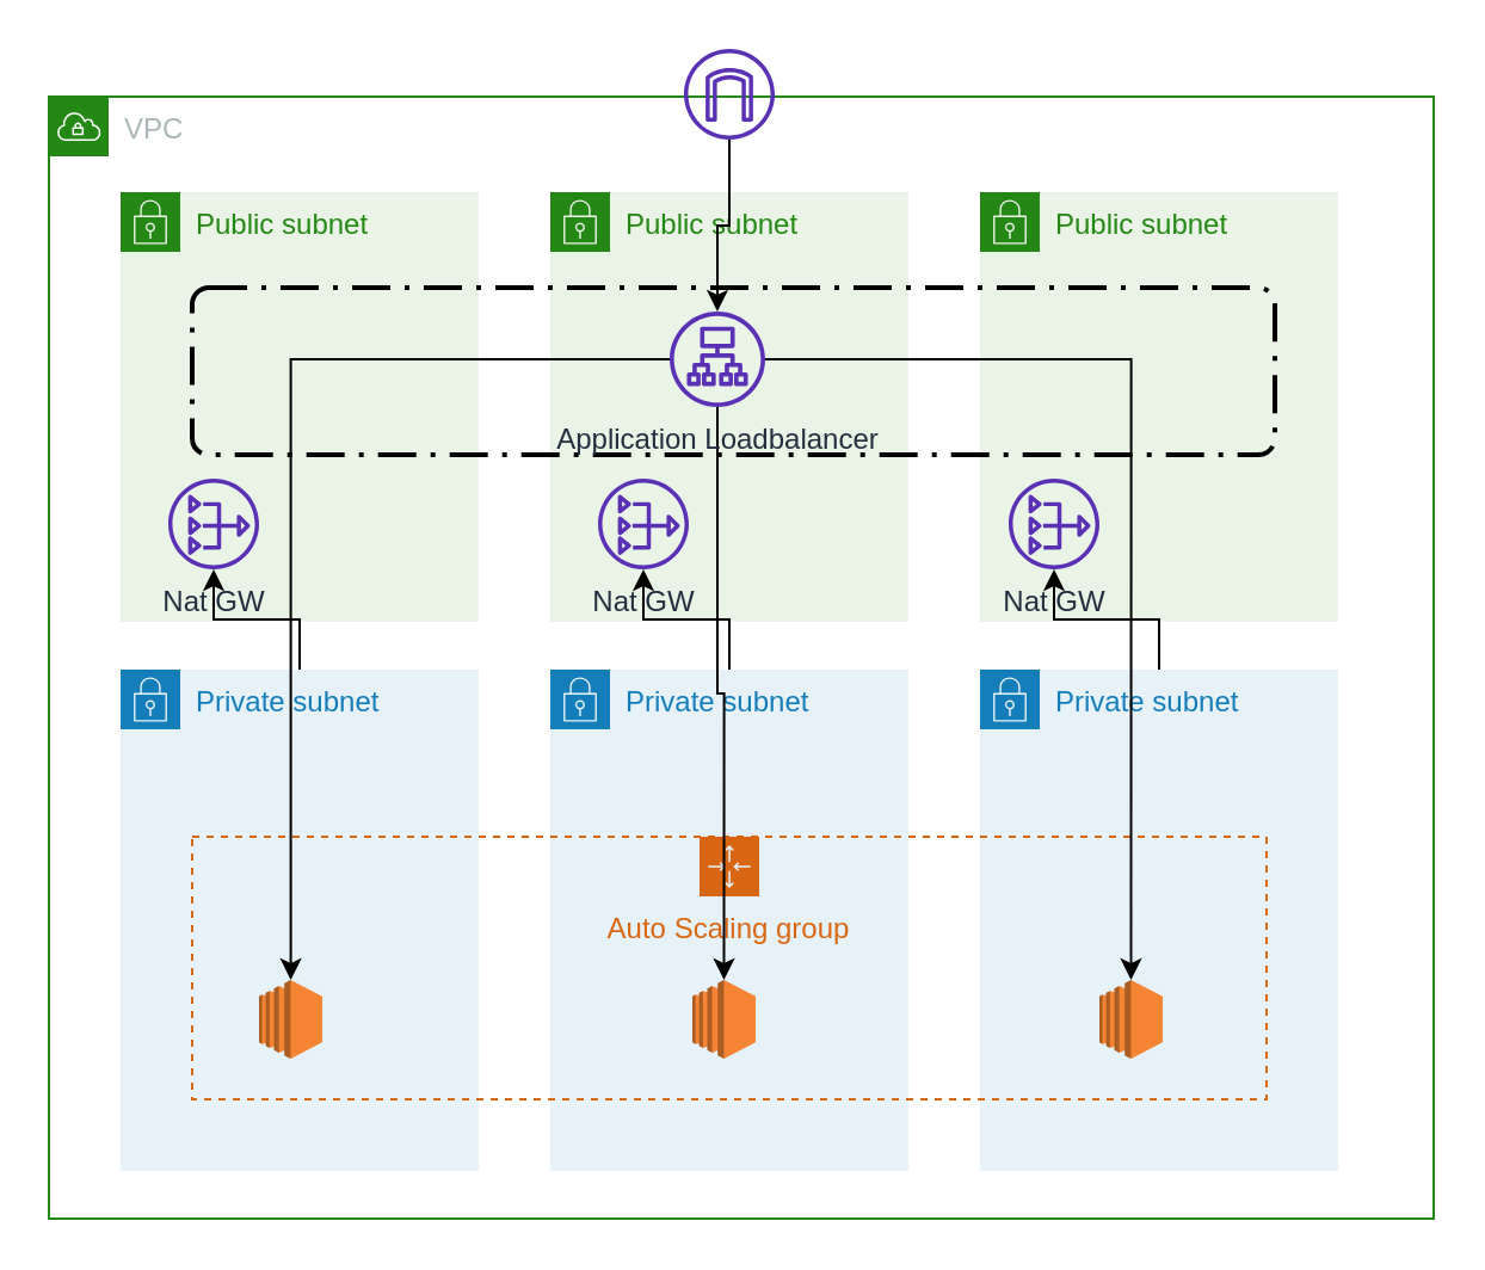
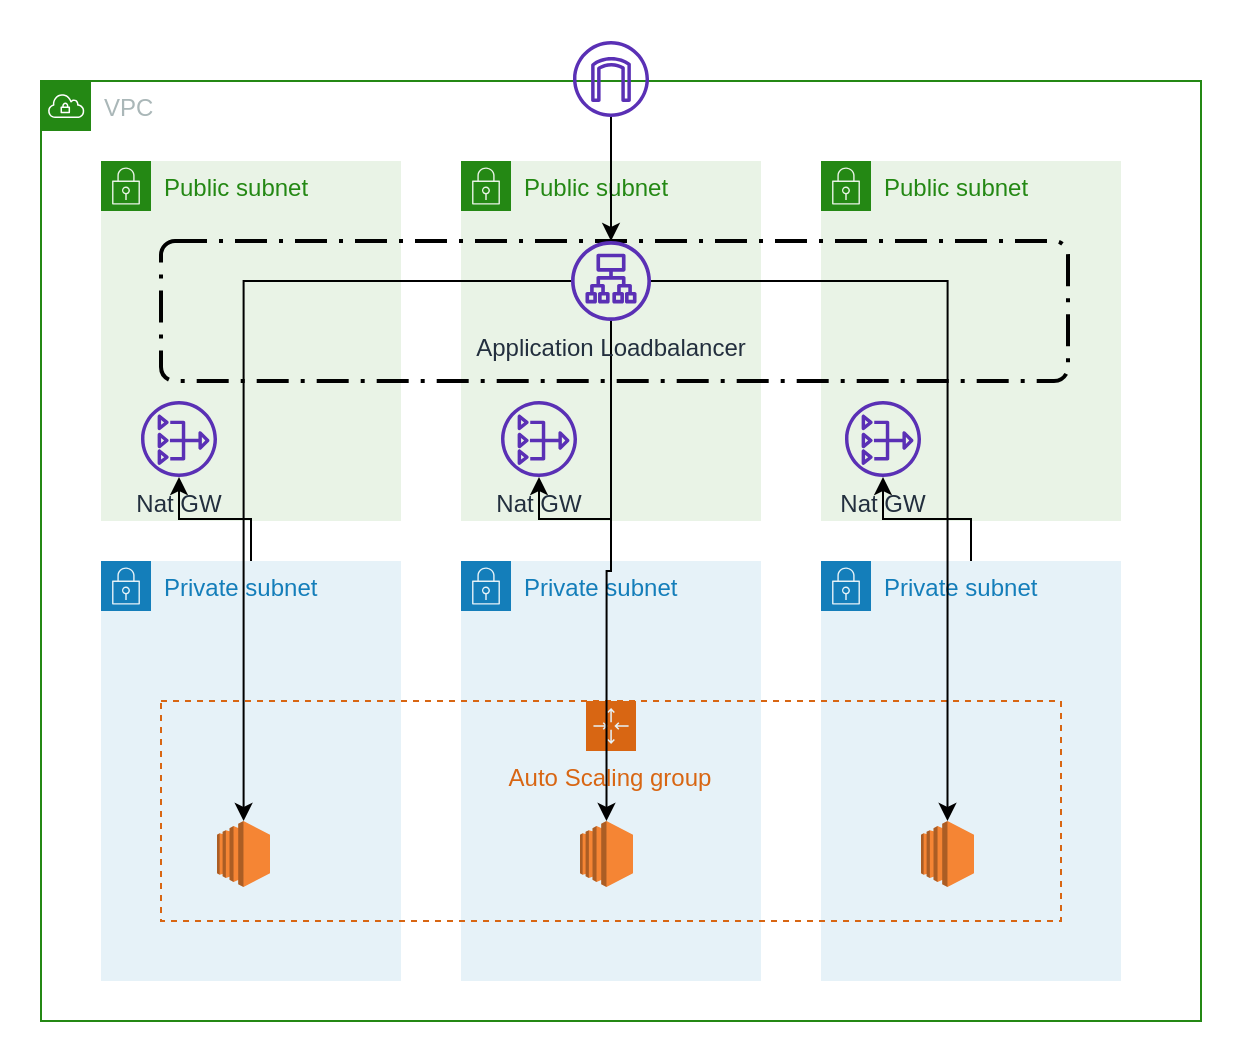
  <mxCell id="0" />
  <mxCell id="1" parent="0" />
  <mxCell id="2" value="VPC" style="points=[[0,0],[0.25,0],[0.5,0],[0.75,0],[1,0],[1,0.25],[1,0.5],[1,0.75],[1,1],[0.75,1],[0.5,1],[0.25,1],[0,1],[0,0.75],[0,0.5],[0,0.25]];outlineConnect=0;gradientColor=none;html=1;whiteSpace=wrap;fontSize=12;fontStyle=0;shape=mxgraph.aws4.group;grIcon=mxgraph.aws4.group_vpc;strokeColor=#248814;fillColor=none;verticalAlign=top;align=left;spacingLeft=30;fontColor=#AAB7B8;dashed=0;" parent="1" vertex="1"><mxGeometry x="20" y="40" width="580" height="470" as="geometry" /></mxCell>
  <mxCell id="3" value="Public subnet" style="points=[[0,0],[0.25,0],[0.5,0],[0.75,0],[1,0],[1,0.25],[1,0.5],[1,0.75],[1,1],[0.75,1],[0.5,1],[0.25,1],[0,1],[0,0.75],[0,0.5],[0,0.25]];outlineConnect=0;gradientColor=none;html=1;whiteSpace=wrap;fontSize=12;fontStyle=0;shape=mxgraph.aws4.group;grIcon=mxgraph.aws4.group_security_group;grStroke=0;strokeColor=#248814;fillColor=#E9F3E6;verticalAlign=top;align=left;spacingLeft=30;fontColor=#248814;dashed=0;" parent="1" vertex="1"><mxGeometry x="410" y="80" width="150" height="180" as="geometry" /></mxCell>
  <mxCell id="4" value="Public subnet" style="points=[[0,0],[0.25,0],[0.5,0],[0.75,0],[1,0],[1,0.25],[1,0.5],[1,0.75],[1,1],[0.75,1],[0.5,1],[0.25,1],[0,1],[0,0.75],[0,0.5],[0,0.25]];outlineConnect=0;gradientColor=none;html=1;whiteSpace=wrap;fontSize=12;fontStyle=0;shape=mxgraph.aws4.group;grIcon=mxgraph.aws4.group_security_group;grStroke=0;strokeColor=#248814;fillColor=#E9F3E6;verticalAlign=top;align=left;spacingLeft=30;fontColor=#248814;dashed=0;" parent="1" vertex="1"><mxGeometry x="230" y="80" width="150" height="180" as="geometry" /></mxCell>
  <mxCell id="5" value="Public subnet" style="points=[[0,0],[0.25,0],[0.5,0],[0.75,0],[1,0],[1,0.25],[1,0.5],[1,0.75],[1,1],[0.75,1],[0.5,1],[0.25,1],[0,1],[0,0.75],[0,0.5],[0,0.25]];outlineConnect=0;gradientColor=none;html=1;whiteSpace=wrap;fontSize=12;fontStyle=0;shape=mxgraph.aws4.group;grIcon=mxgraph.aws4.group_security_group;grStroke=0;strokeColor=#248814;fillColor=#E9F3E6;verticalAlign=top;align=left;spacingLeft=30;fontColor=#248814;dashed=0;" parent="1" vertex="1"><mxGeometry x="50" y="80" width="150" height="180" as="geometry" /></mxCell>
  <mxCell id="6" style="edgeStyle=orthogonalEdgeStyle;rounded=0;orthogonalLoop=1;jettySize=auto;html=1;" parent="1" source="7" target="12" edge="1"><mxGeometry relative="1" as="geometry" /></mxCell>
  <mxCell id="7" value="Private subnet" style="points=[[0,0],[0.25,0],[0.5,0],[0.75,0],[1,0],[1,0.25],[1,0.5],[1,0.75],[1,1],[0.75,1],[0.5,1],[0.25,1],[0,1],[0,0.75],[0,0.5],[0,0.25]];outlineConnect=0;gradientColor=none;html=1;whiteSpace=wrap;fontSize=12;fontStyle=0;shape=mxgraph.aws4.group;grIcon=mxgraph.aws4.group_security_group;grStroke=0;strokeColor=#147EBA;fillColor=#E6F2F8;verticalAlign=top;align=left;spacingLeft=30;fontColor=#147EBA;dashed=0;" parent="1" vertex="1"><mxGeometry x="50" y="280" width="150" height="210" as="geometry" /></mxCell>
  <mxCell id="8" style="edgeStyle=orthogonalEdgeStyle;rounded=0;orthogonalLoop=1;jettySize=auto;html=1;" parent="1" source="9" target="15" edge="1"><mxGeometry relative="1" as="geometry" /></mxCell>
  <mxCell id="9" value="Private subnet" style="points=[[0,0],[0.25,0],[0.5,0],[0.75,0],[1,0],[1,0.25],[1,0.5],[1,0.75],[1,1],[0.75,1],[0.5,1],[0.25,1],[0,1],[0,0.75],[0,0.5],[0,0.25]];outlineConnect=0;gradientColor=none;html=1;whiteSpace=wrap;fontSize=12;fontStyle=0;shape=mxgraph.aws4.group;grIcon=mxgraph.aws4.group_security_group;grStroke=0;strokeColor=#147EBA;fillColor=#E6F2F8;verticalAlign=top;align=left;spacingLeft=30;fontColor=#147EBA;dashed=0;" parent="1" vertex="1"><mxGeometry x="230" y="280" width="150" height="210" as="geometry" /></mxCell>
  <mxCell id="10" style="edgeStyle=orthogonalEdgeStyle;rounded=0;orthogonalLoop=1;jettySize=auto;html=1;" parent="1" source="11" target="16" edge="1"><mxGeometry relative="1" as="geometry" /></mxCell>
  <mxCell id="11" value="Private subnet" style="points=[[0,0],[0.25,0],[0.5,0],[0.75,0],[1,0],[1,0.25],[1,0.5],[1,0.75],[1,1],[0.75,1],[0.5,1],[0.25,1],[0,1],[0,0.75],[0,0.5],[0,0.25]];outlineConnect=0;gradientColor=none;html=1;whiteSpace=wrap;fontSize=12;fontStyle=0;shape=mxgraph.aws4.group;grIcon=mxgraph.aws4.group_security_group;grStroke=0;strokeColor=#147EBA;fillColor=#E6F2F8;verticalAlign=top;align=left;spacingLeft=30;fontColor=#147EBA;dashed=0;" parent="1" vertex="1"><mxGeometry x="410" y="280" width="150" height="210" as="geometry" /></mxCell>
  <mxCell id="12" value="Nat GW" style="outlineConnect=0;fontColor=#232F3E;gradientColor=none;fillColor=#5A30B5;strokeColor=none;dashed=0;verticalLabelPosition=bottom;verticalAlign=top;align=center;html=1;fontSize=12;fontStyle=0;aspect=fixed;pointerEvents=1;shape=mxgraph.aws4.nat_gateway;" parent="1" vertex="1"><mxGeometry x="70" y="200" width="38" height="38" as="geometry" /></mxCell>
  <mxCell id="13" style="edgeStyle=orthogonalEdgeStyle;rounded=0;orthogonalLoop=1;jettySize=auto;html=1;" parent="1" source="14" target="25" edge="1"><mxGeometry relative="1" as="geometry" /></mxCell>
  <mxCell id="14" value="" style="outlineConnect=0;fontColor=#232F3E;gradientColor=none;fillColor=#5A30B5;strokeColor=none;dashed=0;verticalLabelPosition=bottom;verticalAlign=top;align=center;html=1;fontSize=12;fontStyle=0;aspect=fixed;pointerEvents=1;shape=mxgraph.aws4.internet_gateway;" parent="1" vertex="1"><mxGeometry x="286" y="20" width="38" height="38" as="geometry" /></mxCell>
  <mxCell id="15" value="Nat GW" style="outlineConnect=0;fontColor=#232F3E;gradientColor=none;fillColor=#5A30B5;strokeColor=none;dashed=0;verticalLabelPosition=bottom;verticalAlign=top;align=center;html=1;fontSize=12;fontStyle=0;aspect=fixed;pointerEvents=1;shape=mxgraph.aws4.nat_gateway;" parent="1" vertex="1"><mxGeometry x="250" y="200" width="38" height="38" as="geometry" /></mxCell>
  <mxCell id="16" value="Nat GW" style="outlineConnect=0;fontColor=#232F3E;gradientColor=none;fillColor=#5A30B5;strokeColor=none;dashed=0;verticalLabelPosition=bottom;verticalAlign=top;align=center;html=1;fontSize=12;fontStyle=0;aspect=fixed;pointerEvents=1;shape=mxgraph.aws4.nat_gateway;" parent="1" vertex="1"><mxGeometry x="422" y="200" width="38" height="38" as="geometry" /></mxCell>
  <mxCell id="17" value="" style="rounded=1;arcSize=10;dashed=1;fillColor=none;gradientColor=none;dashPattern=8 3 1 3;strokeWidth=2;" parent="1" vertex="1"><mxGeometry x="80" y="120" width="453.5" height="70" as="geometry" /></mxCell>
  <mxCell id="18" value="Auto Scaling group" style="points=[[0,0],[0.25,0],[0.5,0],[0.75,0],[1,0],[1,0.25],[1,0.5],[1,0.75],[1,1],[0.75,1],[0.5,1],[0.25,1],[0,1],[0,0.75],[0,0.5],[0,0.25]];outlineConnect=0;gradientColor=none;html=1;whiteSpace=wrap;fontSize=12;fontStyle=0;shape=mxgraph.aws4.groupCenter;grIcon=mxgraph.aws4.group_auto_scaling_group;grStroke=1;strokeColor=#D86613;fillColor=none;verticalAlign=top;align=center;fontColor=#D86613;dashed=1;spacingTop=25;" parent="1" vertex="1"><mxGeometry x="80" y="350" width="450" height="110" as="geometry" /></mxCell>
  <mxCell id="19" value="" style="outlineConnect=0;dashed=0;verticalLabelPosition=bottom;verticalAlign=top;align=center;html=1;shape=mxgraph.aws3.ec2;fillColor=#F58534;gradientColor=none;" parent="1" vertex="1"><mxGeometry x="108" y="410" width="26.5" height="33" as="geometry" /></mxCell>
  <mxCell id="20" value="" style="outlineConnect=0;dashed=0;verticalLabelPosition=bottom;verticalAlign=top;align=center;html=1;shape=mxgraph.aws3.ec2;fillColor=#F58534;gradientColor=none;" parent="1" vertex="1"><mxGeometry x="289.5" y="410" width="26.5" height="33" as="geometry" /></mxCell>
  <mxCell id="21" value="" style="outlineConnect=0;dashed=0;verticalLabelPosition=bottom;verticalAlign=top;align=center;html=1;shape=mxgraph.aws3.ec2;fillColor=#F58534;gradientColor=none;" parent="1" vertex="1"><mxGeometry x="460" y="410" width="26.5" height="33" as="geometry" /></mxCell>
  <mxCell id="22" style="edgeStyle=orthogonalEdgeStyle;rounded=0;orthogonalLoop=1;jettySize=auto;html=1;" parent="1" source="25" target="19" edge="1"><mxGeometry relative="1" as="geometry" /></mxCell>
  <mxCell id="23" style="edgeStyle=orthogonalEdgeStyle;rounded=0;orthogonalLoop=1;jettySize=auto;html=1;entryX=0.5;entryY=0;entryDx=0;entryDy=0;entryPerimeter=0;" parent="1" source="25" target="20" edge="1"><mxGeometry relative="1" as="geometry" /></mxCell>
  <mxCell id="24" style="edgeStyle=orthogonalEdgeStyle;rounded=0;orthogonalLoop=1;jettySize=auto;html=1;entryX=0.5;entryY=0;entryDx=0;entryDy=0;entryPerimeter=0;" parent="1" source="25" target="21" edge="1"><mxGeometry relative="1" as="geometry" /></mxCell>
- <mxCell id="25" value="Application Loadbalancer" style="outlineConnect=0;fontColor=#232F3E;gradientColor=none;fillColor=#5A30B5;strokeColor=none;dashed=0;verticalLabelPosition=bottom;verticalAlign=top;align=center;html=1;fontSize=12;fontStyle=0;aspect=fixed;pointerEvents=1;shape=mxgraph.aws4.application_load_balancer;" parent="1" vertex="1"><mxGeometry x="280" y="130" width="40" height="40" as="geometry" /></mxCell>
+ <mxCell id="25" value="Application Loadbalancer" style="outlineConnect=0;fontColor=#232F3E;gradientColor=none;fillColor=#5A30B5;strokeColor=none;dashed=0;verticalLabelPosition=bottom;verticalAlign=top;align=center;html=1;fontSize=12;fontStyle=0;aspect=fixed;pointerEvents=1;shape=mxgraph.aws4.application_load_balancer;" parent="1" vertex="1"><mxGeometry x="285" y="120" width="40" height="40" as="geometry" /></mxCell>
